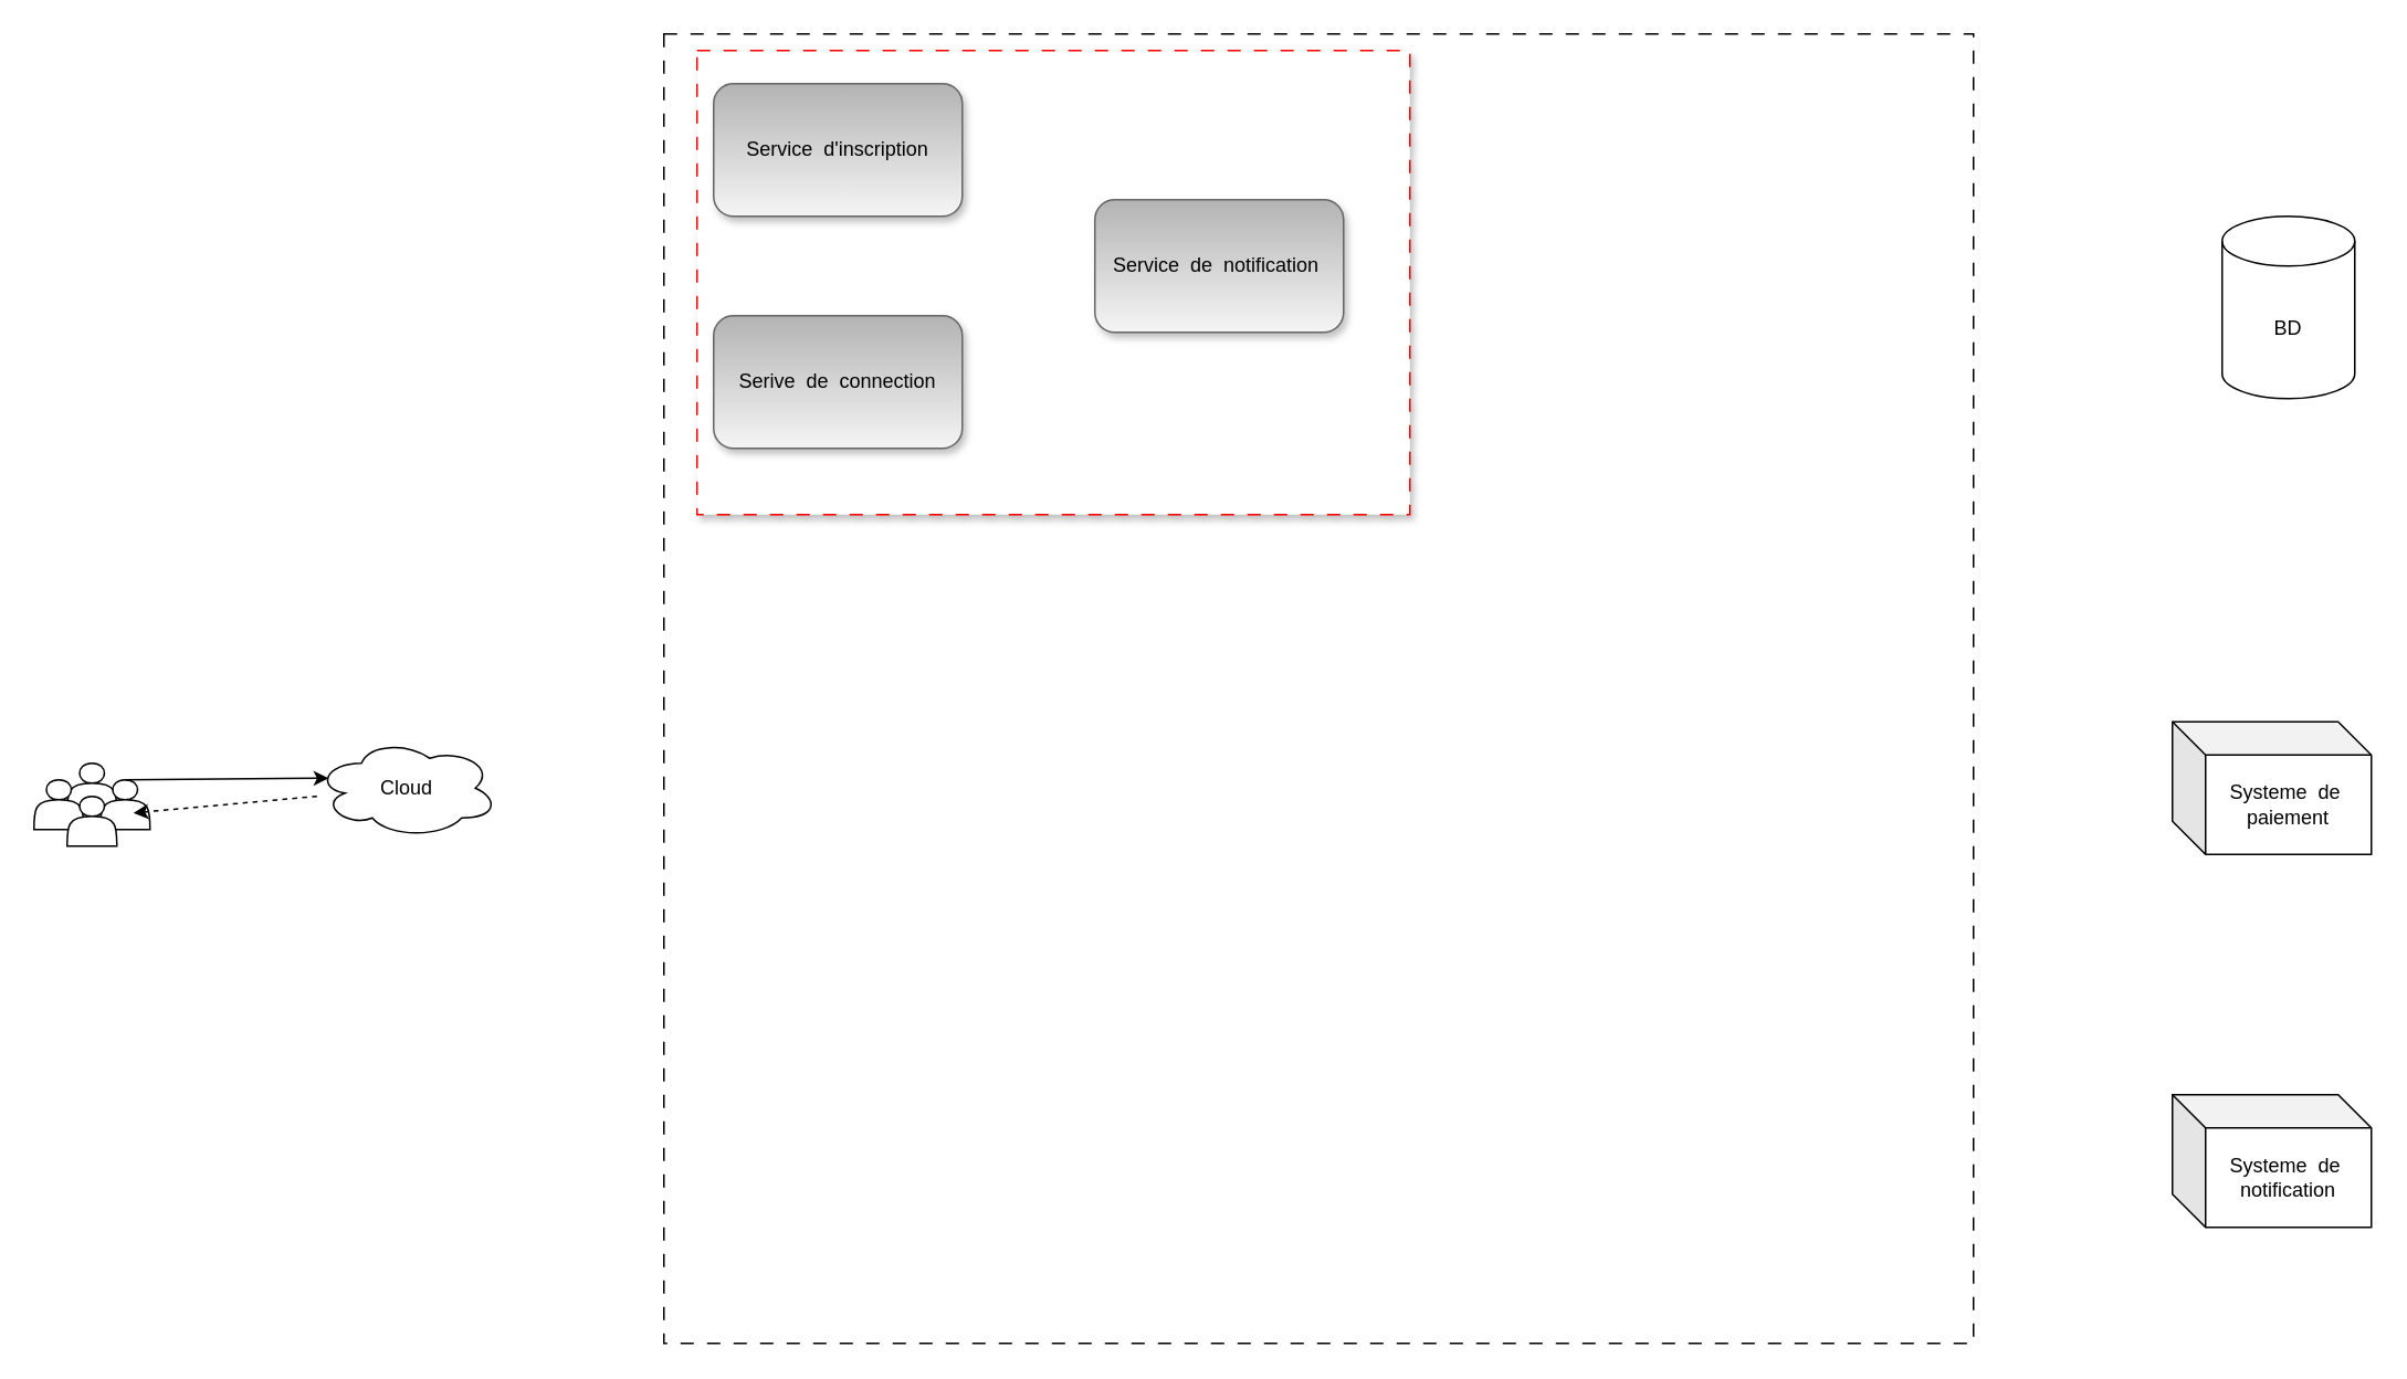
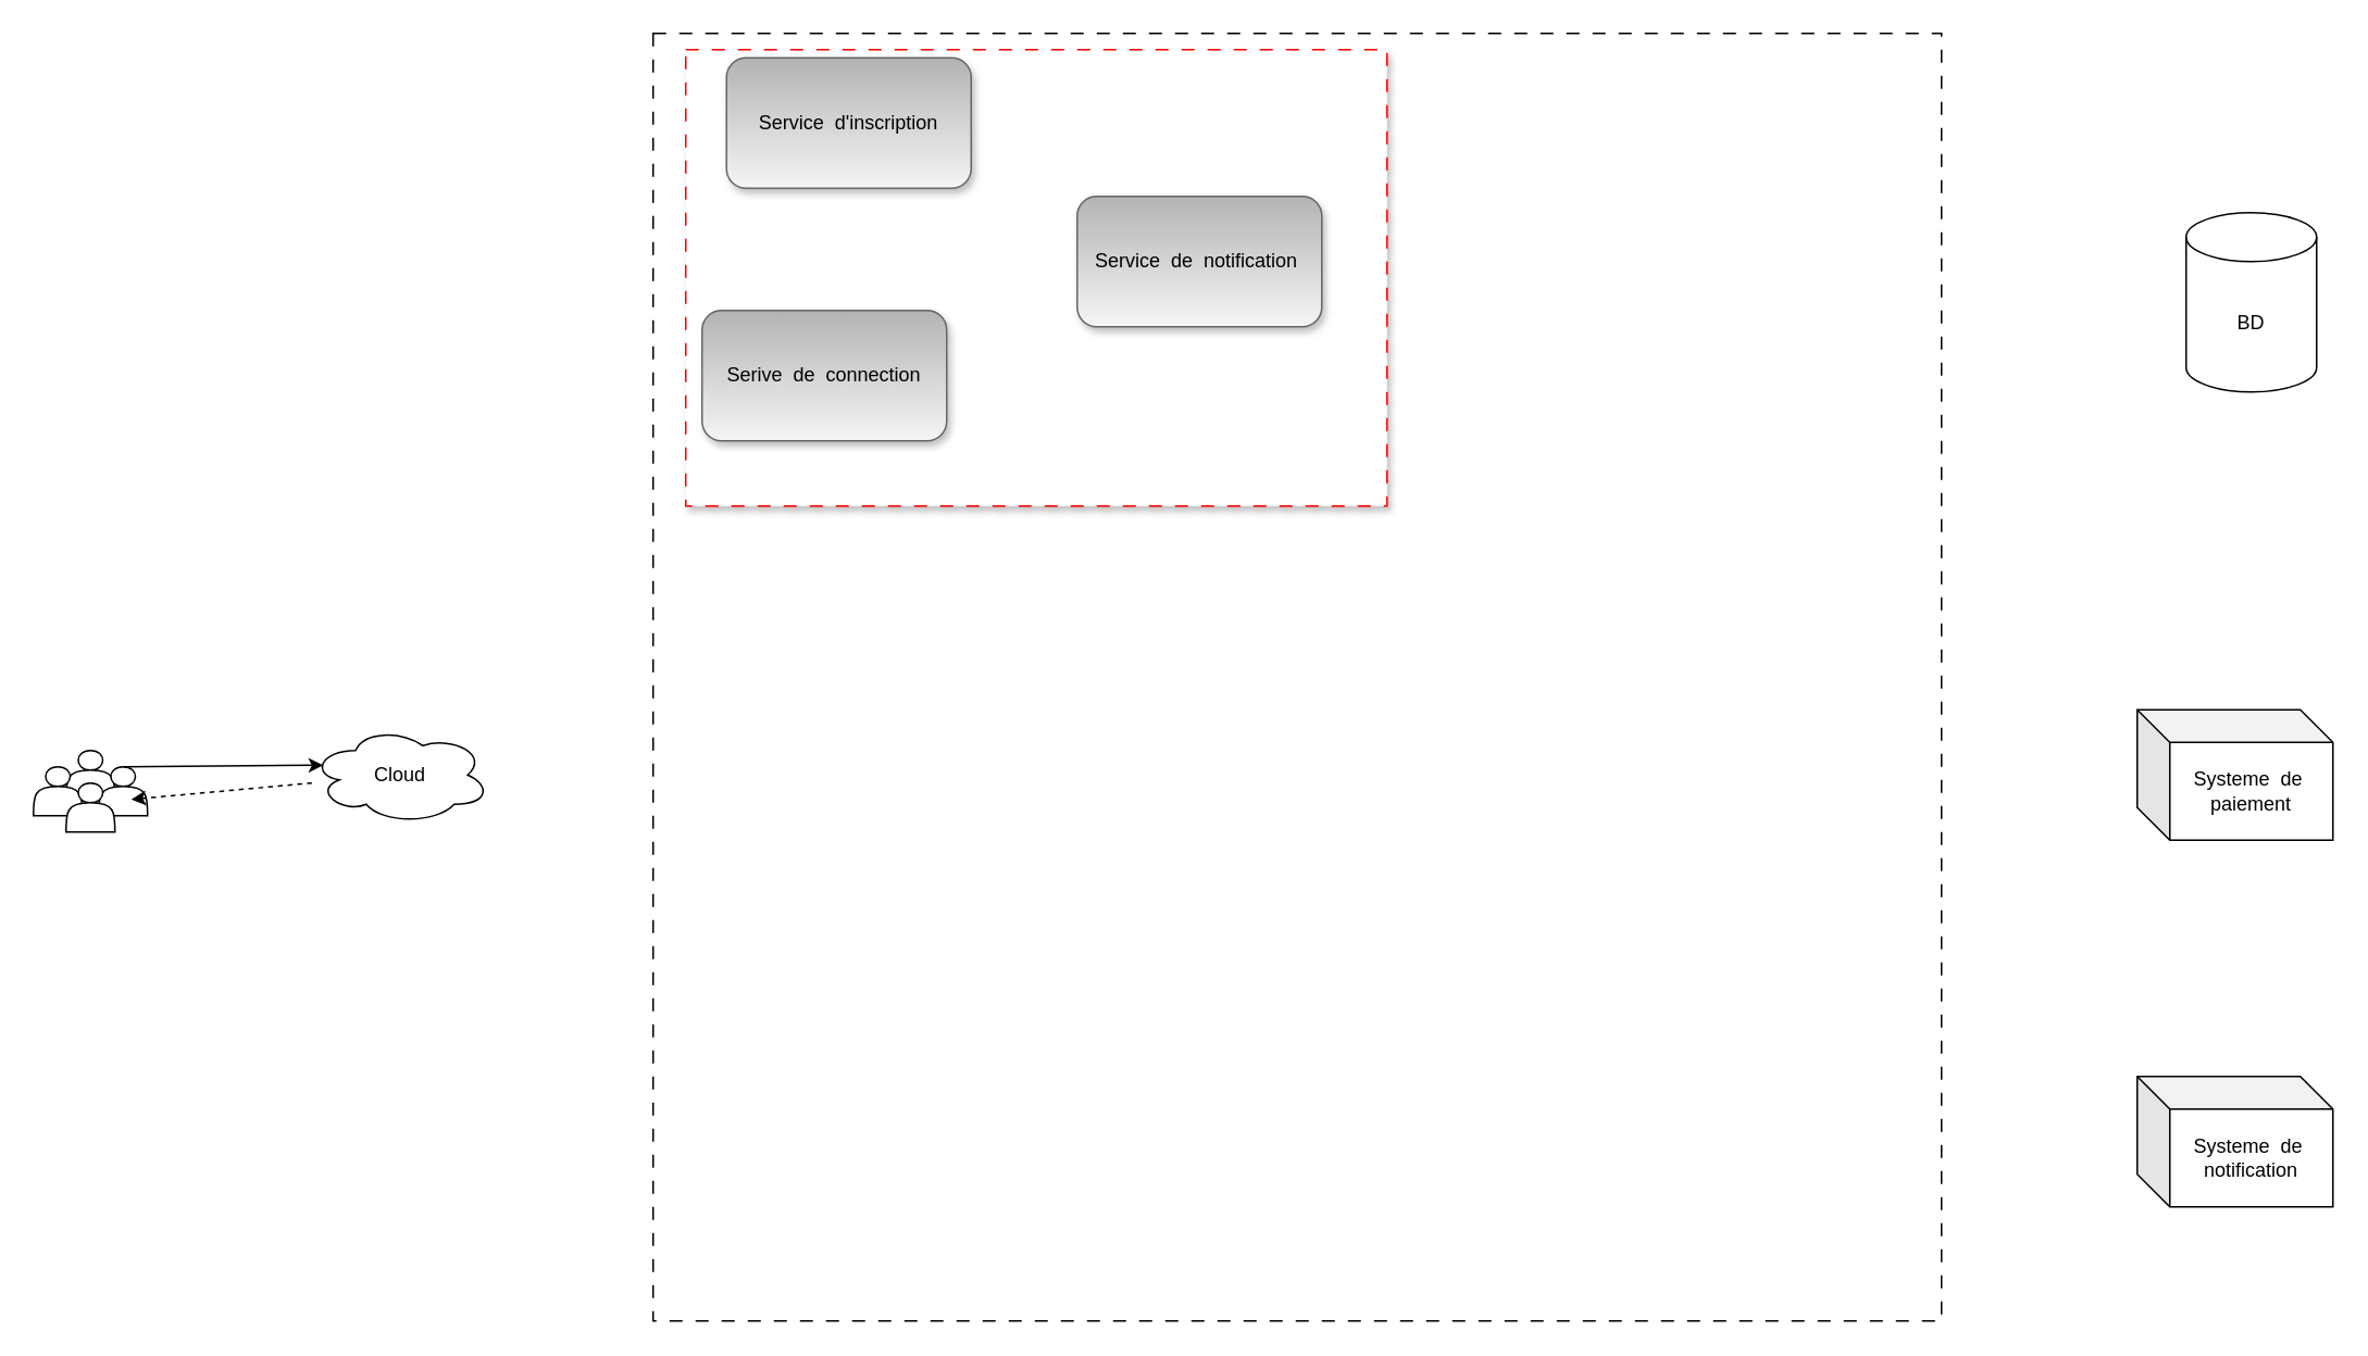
  <mxCell id="0" />
  <mxCell id="1" parent="0" />
  <mxCell id="2" value="" style="shape=actor;whiteSpace=wrap;html=1;" vertex="1" parent="1"><mxGeometry x="40" y="460" width="30" height="30" as="geometry" /></mxCell>
  <mxCell id="3" value="" style="shape=actor;whiteSpace=wrap;html=1;" vertex="1" parent="1"><mxGeometry x="60" y="470" width="30" height="30" as="geometry" /></mxCell>
  <mxCell id="4" value="" style="shape=actor;whiteSpace=wrap;html=1;" vertex="1" parent="1"><mxGeometry x="20" y="470" width="30" height="30" as="geometry" /></mxCell>
  <mxCell id="5" style="rounded=0;orthogonalLoop=1;jettySize=auto;html=1;entryX=0.07;entryY=0.4;entryDx=0;entryDy=0;entryPerimeter=0;exitX=0.5;exitY=0;exitDx=0;exitDy=0;" edge="1" parent="1" source="3" target="8"><mxGeometry relative="1" as="geometry" /></mxCell>
  <mxCell id="6" value="" style="shape=actor;whiteSpace=wrap;html=1;" vertex="1" parent="1"><mxGeometry x="40" y="480" width="30" height="30" as="geometry" /></mxCell>
  <mxCell id="7" style="edgeStyle=none;rounded=0;orthogonalLoop=1;jettySize=auto;html=1;dashed=1;" edge="1" parent="1" source="8"><mxGeometry relative="1" as="geometry"><mxPoint x="80" y="490" as="targetPoint" /></mxGeometry></mxCell>
  <mxCell id="8" value="Cloud" style="ellipse;shape=cloud;whiteSpace=wrap;html=1;" vertex="1" parent="1"><mxGeometry x="190" y="445" width="110" height="60" as="geometry" /></mxCell>
  <mxCell id="9" value="" style="whiteSpace=wrap;html=1;aspect=fixed;dashed=1;dashPattern=8 8;" vertex="1" parent="1"><mxGeometry x="400" y="20" width="790" height="790" as="geometry" /></mxCell>
  <mxCell id="10" value="BD" style="shape=cylinder3;whiteSpace=wrap;html=1;boundedLbl=1;backgroundOutline=1;size=15;" vertex="1" parent="1"><mxGeometry x="1340" y="130" width="80" height="110" as="geometry" /></mxCell>
  <mxCell id="11" value="Systeme&amp;nbsp; de&amp;nbsp; paiement" style="shape=cube;whiteSpace=wrap;html=1;boundedLbl=1;backgroundOutline=1;darkOpacity=0.05;darkOpacity2=0.1;" vertex="1" parent="1"><mxGeometry x="1310" y="435" width="120" height="80" as="geometry" /></mxCell>
  <mxCell id="12" value="Systeme&amp;nbsp; de&amp;nbsp; notification" style="shape=cube;whiteSpace=wrap;html=1;boundedLbl=1;backgroundOutline=1;darkOpacity=0.05;darkOpacity2=0.1;" vertex="1" parent="1"><mxGeometry x="1310" y="660" width="120" height="80" as="geometry" /></mxCell>
  <mxCell id="13" value="" style="rounded=0;whiteSpace=wrap;html=1;shadow=1;glass=0;dashed=1;dashPattern=8 8;labelBackgroundColor=#000000;sketch=0;fontColor=#000000;fillColor=default;gradientColor=none;gradientDirection=north;strokeColor=#FF0000;" vertex="1" parent="1"><mxGeometry x="420" y="30" width="430" height="280" as="geometry" /></mxCell>
- <mxCell id="14" value="Service&amp;nbsp; d'inscription" style="rounded=1;whiteSpace=wrap;html=1;fillColor=#f5f5f5;shadow=1;glass=0;gradientDirection=north;strokeColor=#666666;gradientColor=#b3b3b3;" vertex="1" parent="1"><mxGeometry x="430" y="50" width="150" height="80" as="geometry" /></mxCell>
+ <mxCell id="14" value="Service&amp;nbsp; d'inscription" style="rounded=1;whiteSpace=wrap;html=1;fillColor=#f5f5f5;shadow=1;glass=0;gradientDirection=north;strokeColor=#666666;gradientColor=#b3b3b3;" vertex="1" parent="1"><mxGeometry x="445" y="35" width="150" height="80" as="geometry" /></mxCell>
  <mxCell id="15" value="Serive&amp;nbsp; de&amp;nbsp; connection" style="rounded=1;whiteSpace=wrap;html=1;fillColor=#f5f5f5;shadow=1;glass=0;gradientDirection=north;strokeColor=#666666;gradientColor=#b3b3b3;" vertex="1" parent="1"><mxGeometry x="430" y="190" width="150" height="80" as="geometry" /></mxCell>
  <mxCell id="16" value="Service&amp;nbsp; de&amp;nbsp; notification&amp;nbsp;" style="rounded=1;whiteSpace=wrap;html=1;fillColor=#f5f5f5;shadow=1;glass=0;gradientDirection=north;strokeColor=#666666;gradientColor=#b3b3b3;" vertex="1" parent="1"><mxGeometry x="660" y="120" width="150" height="80" as="geometry" /></mxCell>
